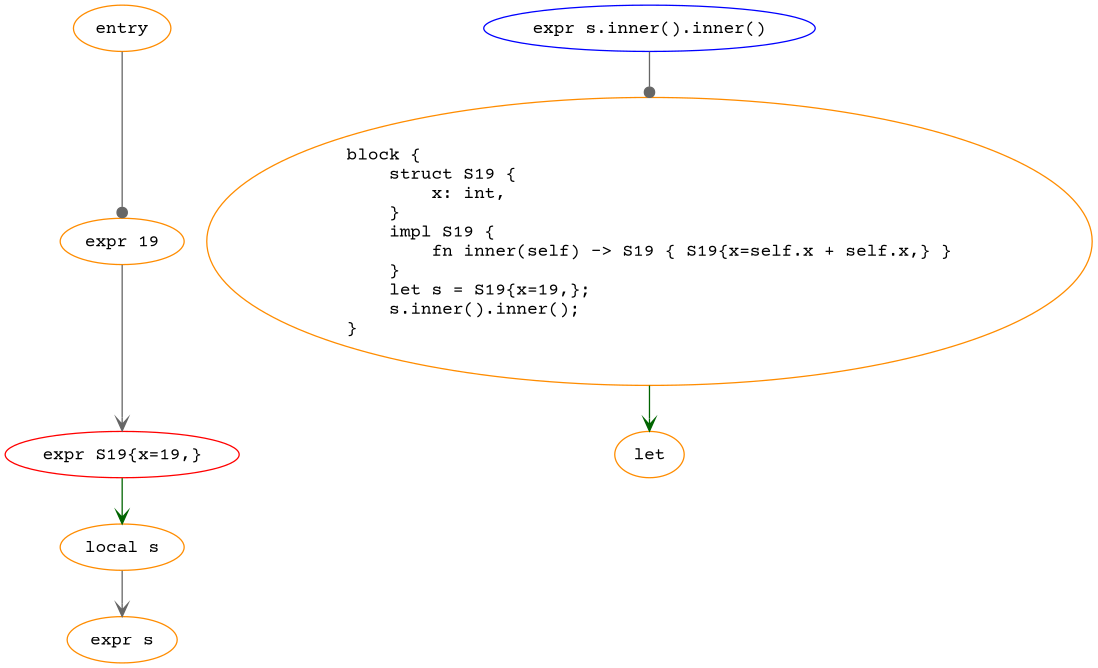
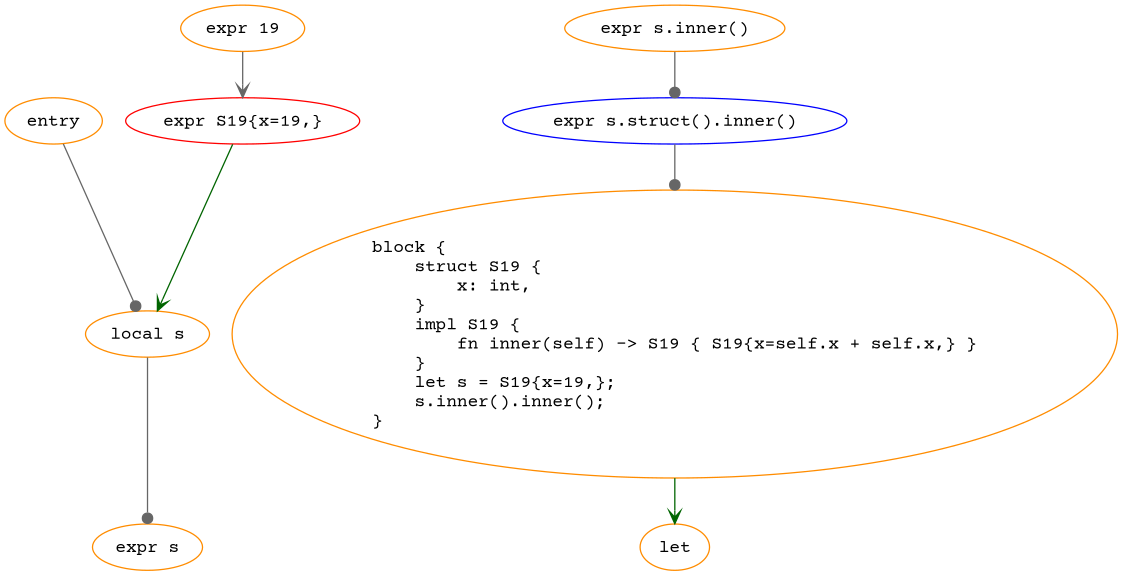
  digraph {
    fontname="Courier Prime"
    node [color=darkorange fontname="Courier Prime"]
    edge [arrowhead=dot color=gray40 fontname="Courier Prime"]
    n1 [label=entry]
    n2 [label="expr 19"]
    n3 [color=red label="expr S19{x=19,}"]
    n4 [label=let]
    n5 [label="local s"]
    n6 [label="expr s"]
-   n8 [color=blue label="expr s.inner().inner()"]
+   n7 [label="expr s.inner()"]
+   n8 [color=blue label="expr s.struct().inner()"]
    n9 [label="block {\l    struct S19 {\l        x: int,\l    }\l    impl S19 {\l        fn inner(self) -> S19 { S19{x=self.x + self.x,} }\l    }\l    let s = S19{x=19,};\l    s.inner().inner();\l}\l"]
-   n1 -> n2
+   n1 -> n5
    n2 -> n3 [arrowhead=vee]
    n3 -> n5 [arrowhead=vee color=darkgreen]
-   n5 -> n6 [arrowhead=vee]
+   n5 -> n6
+   n7 -> n8
    n8 -> n9
    n9 -> n4 [arrowhead=vee color=darkgreen]
  }
